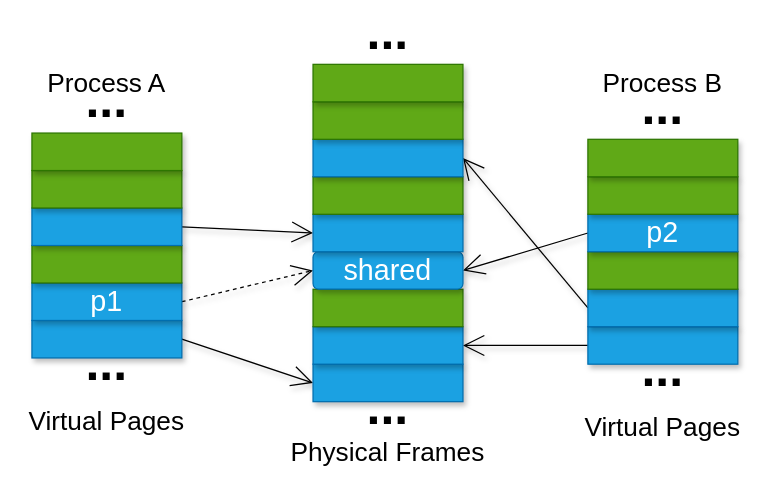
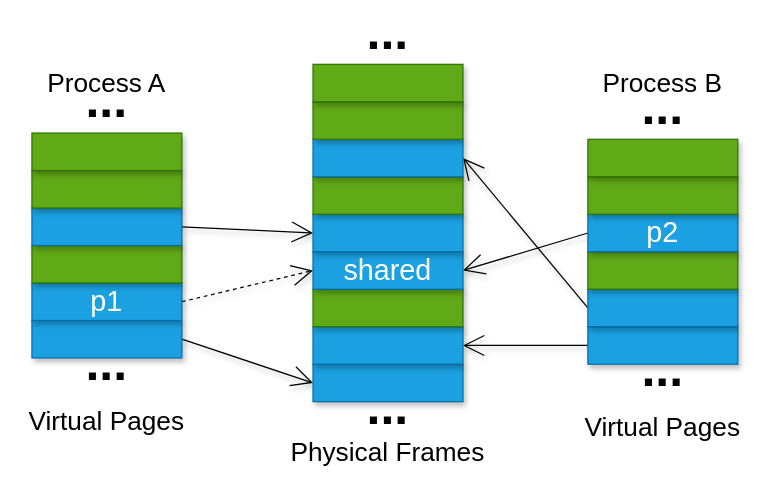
  <mxCell id="0" />
  <mxCell id="1" parent="0" />
  <mxCell id="2" style="edgeStyle=none;html=1;exitX=1;exitY=0.5;exitDx=0;exitDy=0;entryX=0;entryY=0.5;entryDx=0;entryDy=0;endArrow=open;endFill=0;endSize=15;shadow=1;" edge="1" parent="1" source="25" target="35"><mxGeometry relative="1" as="geometry" /></mxCell>
  <mxCell id="3" style="edgeStyle=none;html=1;exitX=1;exitY=0.5;exitDx=0;exitDy=0;entryX=0;entryY=0.5;entryDx=0;entryDy=0;endArrow=open;endFill=0;endSize=15;shadow=1;dashed=1;" edge="1" parent="1" source="21" target="34"><mxGeometry relative="1" as="geometry" /></mxCell>
  <mxCell id="4" style="edgeStyle=none;html=1;exitX=1;exitY=0.5;exitDx=0;exitDy=0;entryX=0;entryY=0.5;entryDx=0;entryDy=0;endArrow=open;endFill=0;endSize=15;shadow=1;" edge="1" parent="1" source="19" target="31"><mxGeometry relative="1" as="geometry" /></mxCell>
  <mxCell id="5" value="..." style="text;html=1;strokeColor=none;fillColor=none;align=center;verticalAlign=bottom;whiteSpace=wrap;rounded=0;fontSize=40;fontStyle=1;shadow=1;" vertex="1" parent="1"><mxGeometry x="55" y="285" width="60" height="30" as="geometry" /></mxCell>
  <mxCell id="6" value="..." style="text;html=1;strokeColor=none;fillColor=none;align=center;verticalAlign=bottom;whiteSpace=wrap;rounded=0;fontSize=40;fontStyle=1;shadow=1;" vertex="1" parent="1"><mxGeometry x="55" y="75" width="60" height="30" as="geometry" /></mxCell>
  <mxCell id="7" style="edgeStyle=none;html=1;exitX=0;exitY=0.5;exitDx=0;exitDy=0;entryX=1;entryY=0.5;entryDx=0;entryDy=0;endArrow=open;endFill=0;endSize=15;shadow=1;" edge="1" parent="1" source="26" target="34"><mxGeometry relative="1" as="geometry" /></mxCell>
  <mxCell id="8" style="edgeStyle=none;html=1;exitX=0;exitY=0.5;exitDx=0;exitDy=0;entryX=1;entryY=0.5;entryDx=0;entryDy=0;endArrow=open;endFill=0;endSize=15;shadow=1;" edge="1" parent="1" source="22" target="37"><mxGeometry relative="1" as="geometry" /></mxCell>
  <mxCell id="9" style="edgeStyle=none;html=1;exitX=0;exitY=0.5;exitDx=0;exitDy=0;entryX=1;entryY=0.5;entryDx=0;entryDy=0;endArrow=open;endFill=0;endSize=15;shadow=1;" edge="1" parent="1" source="20" target="32"><mxGeometry relative="1" as="geometry" /></mxCell>
  <mxCell id="10" value="..." style="text;html=1;strokeColor=none;fillColor=none;align=center;verticalAlign=bottom;whiteSpace=wrap;rounded=0;fontSize=40;fontStyle=1;shadow=1;" vertex="1" parent="1"><mxGeometry x="500" y="290" width="60" height="30" as="geometry" /></mxCell>
  <mxCell id="11" value="..." style="text;html=1;strokeColor=none;fillColor=none;align=center;verticalAlign=bottom;whiteSpace=wrap;rounded=0;fontSize=40;fontStyle=1;shadow=1;" vertex="1" parent="1"><mxGeometry x="500" y="80" width="60" height="30" as="geometry" /></mxCell>
  <mxCell id="12" value="..." style="text;html=1;strokeColor=none;fillColor=none;align=center;verticalAlign=bottom;whiteSpace=wrap;rounded=0;fontSize=40;fontStyle=1;shadow=1;" vertex="1" parent="1"><mxGeometry x="280" y="320" width="60" height="30" as="geometry" /></mxCell>
  <mxCell id="13" value="..." style="text;html=1;strokeColor=none;fillColor=none;align=center;verticalAlign=bottom;whiteSpace=wrap;rounded=0;fontSize=40;fontStyle=1;shadow=1;" vertex="1" parent="1"><mxGeometry x="280" y="20" width="60" height="30" as="geometry" /></mxCell>
  <mxCell id="14" value="Process A" style="text;html=1;strokeColor=none;fillColor=none;align=center;verticalAlign=middle;whiteSpace=wrap;rounded=0;fontSize=21;shadow=1;" vertex="1" parent="1"><mxGeometry x="20" width="130" height="20" as="geometry" y="55" /></mxCell>
  <mxCell id="15" value="Process B" style="text;html=1;strokeColor=none;fillColor=none;align=center;verticalAlign=middle;whiteSpace=wrap;rounded=0;fontSize=21;shadow=1;" vertex="1" parent="1"><mxGeometry x="465" width="130" height="20" as="geometry" y="55" /></mxCell>
  <mxCell id="16" value="Virtual Pages" style="text;html=1;strokeColor=none;fillColor=none;align=center;verticalAlign=middle;whiteSpace=wrap;rounded=0;fontSize=21;shadow=1;" vertex="1" parent="1"><mxGeometry x="465" y="330" width="130" height="20" as="geometry" /></mxCell>
  <mxCell id="17" value="Virtual Pages" style="text;html=1;strokeColor=none;fillColor=none;align=center;verticalAlign=middle;whiteSpace=wrap;rounded=0;fontSize=21;shadow=1;" vertex="1" parent="1"><mxGeometry x="20" y="325" width="130" height="20" as="geometry" /></mxCell>
  <mxCell id="18" value="Physical Frames" style="text;html=1;strokeColor=none;fillColor=none;align=center;verticalAlign=middle;whiteSpace=wrap;rounded=0;fontSize=21;shadow=1;" vertex="1" parent="1"><mxGeometry x="210" y="350" width="200" height="20" as="geometry" /></mxCell>
  <mxCell id="19" value="" style="rounded=0;whiteSpace=wrap;html=1;fontSize=23;fillColor=#1ba1e2;strokeColor=#006EAF;fontColor=#ffffff;shadow=1;" vertex="1" parent="1"><mxGeometry x="25" y="255" width="120" height="30" as="geometry" /></mxCell>
  <mxCell id="20" value="" style="rounded=0;whiteSpace=wrap;html=1;fontSize=23;fillColor=#1ba1e2;strokeColor=#006EAF;fontColor=#ffffff;shadow=1;" vertex="1" parent="1"><mxGeometry x="470" y="260" width="120" height="30" as="geometry" /></mxCell>
  <mxCell id="21" value="p1" style="rounded=0;whiteSpace=wrap;html=1;fontSize=23;fillColor=#1ba1e2;strokeColor=#006EAF;fontColor=#ffffff;shadow=1;" vertex="1" parent="1"><mxGeometry x="25" y="225" width="120" height="30" as="geometry" /></mxCell>
  <mxCell id="22" value="" style="rounded=0;whiteSpace=wrap;html=1;fontSize=23;fillColor=#1ba1e2;strokeColor=#006EAF;fontColor=#ffffff;shadow=1;" vertex="1" parent="1"><mxGeometry x="470" y="230" width="120" height="30" as="geometry" /></mxCell>
  <mxCell id="23" value="" style="rounded=0;whiteSpace=wrap;html=1;fontSize=23;fillColor=#60a917;strokeColor=#2D7600;fontColor=#ffffff;shadow=1;" vertex="1" parent="1"><mxGeometry x="25" y="195" width="120" height="30" as="geometry" /></mxCell>
  <mxCell id="24" value="" style="rounded=0;whiteSpace=wrap;html=1;fontSize=23;fillColor=#60a917;strokeColor=#2D7600;fontColor=#ffffff;shadow=1;" vertex="1" parent="1"><mxGeometry x="470" y="200" width="120" height="30" as="geometry" /></mxCell>
  <mxCell id="25" value="" style="rounded=0;whiteSpace=wrap;html=1;fontSize=23;fillColor=#1ba1e2;strokeColor=#006EAF;fontColor=#ffffff;shadow=1;" vertex="1" parent="1"><mxGeometry x="25" y="165" width="120" height="30" as="geometry" /></mxCell>
  <mxCell id="26" value="p2" style="rounded=0;whiteSpace=wrap;html=1;fontSize=23;fillColor=#1ba1e2;strokeColor=#006EAF;fontColor=#ffffff;shadow=1;" vertex="1" parent="1"><mxGeometry x="470" y="170" width="120" height="30" as="geometry" /></mxCell>
  <mxCell id="27" value="" style="rounded=0;whiteSpace=wrap;html=1;fontSize=23;fillColor=#60a917;strokeColor=#2D7600;fontColor=#ffffff;shadow=1;" vertex="1" parent="1"><mxGeometry x="25" y="135" width="120" height="30" as="geometry" /></mxCell>
  <mxCell id="28" value="" style="rounded=0;whiteSpace=wrap;html=1;fontSize=23;fillColor=#60a917;strokeColor=#2D7600;fontColor=#ffffff;shadow=1;" vertex="1" parent="1"><mxGeometry x="470" y="140" width="120" height="30" as="geometry" /></mxCell>
  <mxCell id="29" value="" style="rounded=0;whiteSpace=wrap;html=1;fontSize=23;fillColor=#60a917;strokeColor=#2D7600;fontColor=#ffffff;shadow=1;" vertex="1" parent="1"><mxGeometry x="25" y="105" width="120" height="30" as="geometry" /></mxCell>
  <mxCell id="30" value="" style="rounded=0;whiteSpace=wrap;html=1;fontSize=23;fillColor=#60a917;strokeColor=#2D7600;fontColor=#ffffff;shadow=1;" vertex="1" parent="1"><mxGeometry x="470" y="110" width="120" height="30" as="geometry" /></mxCell>
  <mxCell id="31" value="" style="rounded=0;whiteSpace=wrap;html=1;fontSize=23;fillColor=#1ba1e2;strokeColor=#006EAF;fontColor=#ffffff;shadow=1;" vertex="1" parent="1"><mxGeometry x="250" y="290" width="120" height="30" as="geometry" /></mxCell>
  <mxCell id="32" value="" style="rounded=0;whiteSpace=wrap;html=1;fontSize=23;fillColor=#1ba1e2;strokeColor=#006EAF;fontColor=#ffffff;shadow=1;" vertex="1" parent="1"><mxGeometry x="250" y="260" width="120" height="30" as="geometry" /></mxCell>
  <mxCell id="33" value="" style="rounded=0;whiteSpace=wrap;html=1;fontSize=23;fillColor=#60a917;strokeColor=#2D7600;fontColor=#ffffff;shadow=1;" vertex="1" parent="1"><mxGeometry x="250" y="230" width="120" height="30" as="geometry" /></mxCell>
- <mxCell id="34" value="shared" style="whiteSpace=wrap;html=1;fontSize=23;fillColor=#1ba1e2;strokeColor=#006EAF;fontColor=#ffffff;shadow=1;rounded=1;" vertex="1" parent="1"><mxGeometry x="250" y="200" width="120" height="30" as="geometry" /></mxCell>
+ <mxCell id="34" value="shared" style="rounded=0;whiteSpace=wrap;html=1;fontSize=23;fillColor=#1ba1e2;strokeColor=#006EAF;fontColor=#ffffff;shadow=1;" vertex="1" parent="1"><mxGeometry x="250" y="200" width="120" height="30" as="geometry" /></mxCell>
  <mxCell id="35" value="" style="rounded=0;whiteSpace=wrap;html=1;fontSize=23;fillColor=#1ba1e2;strokeColor=#006EAF;fontColor=#ffffff;shadow=1;" vertex="1" parent="1"><mxGeometry x="250" y="170" width="120" height="30" as="geometry" /></mxCell>
  <mxCell id="36" value="" style="rounded=0;whiteSpace=wrap;html=1;fontSize=23;fillColor=#60a917;strokeColor=#2D7600;fontColor=#ffffff;shadow=1;" vertex="1" parent="1"><mxGeometry x="250" y="140" width="120" height="30" as="geometry" /></mxCell>
  <mxCell id="37" value="" style="rounded=0;whiteSpace=wrap;html=1;fontSize=23;fillColor=#1ba1e2;strokeColor=#006EAF;fontColor=#ffffff;shadow=1;" vertex="1" parent="1"><mxGeometry x="250" y="110" width="120" height="30" as="geometry" /></mxCell>
  <mxCell id="38" value="" style="rounded=0;whiteSpace=wrap;html=1;fontSize=23;fillColor=#60a917;strokeColor=#2D7600;fontColor=#ffffff;shadow=1;" vertex="1" parent="1"><mxGeometry x="250" y="80" width="120" height="30" as="geometry" /></mxCell>
  <mxCell id="39" value="" style="rounded=0;whiteSpace=wrap;html=1;fontSize=23;fillColor=#60a917;strokeColor=#2D7600;fontColor=#ffffff;shadow=1;" vertex="1" parent="1"><mxGeometry x="250" y="50" width="120" height="30" as="geometry" /></mxCell>
